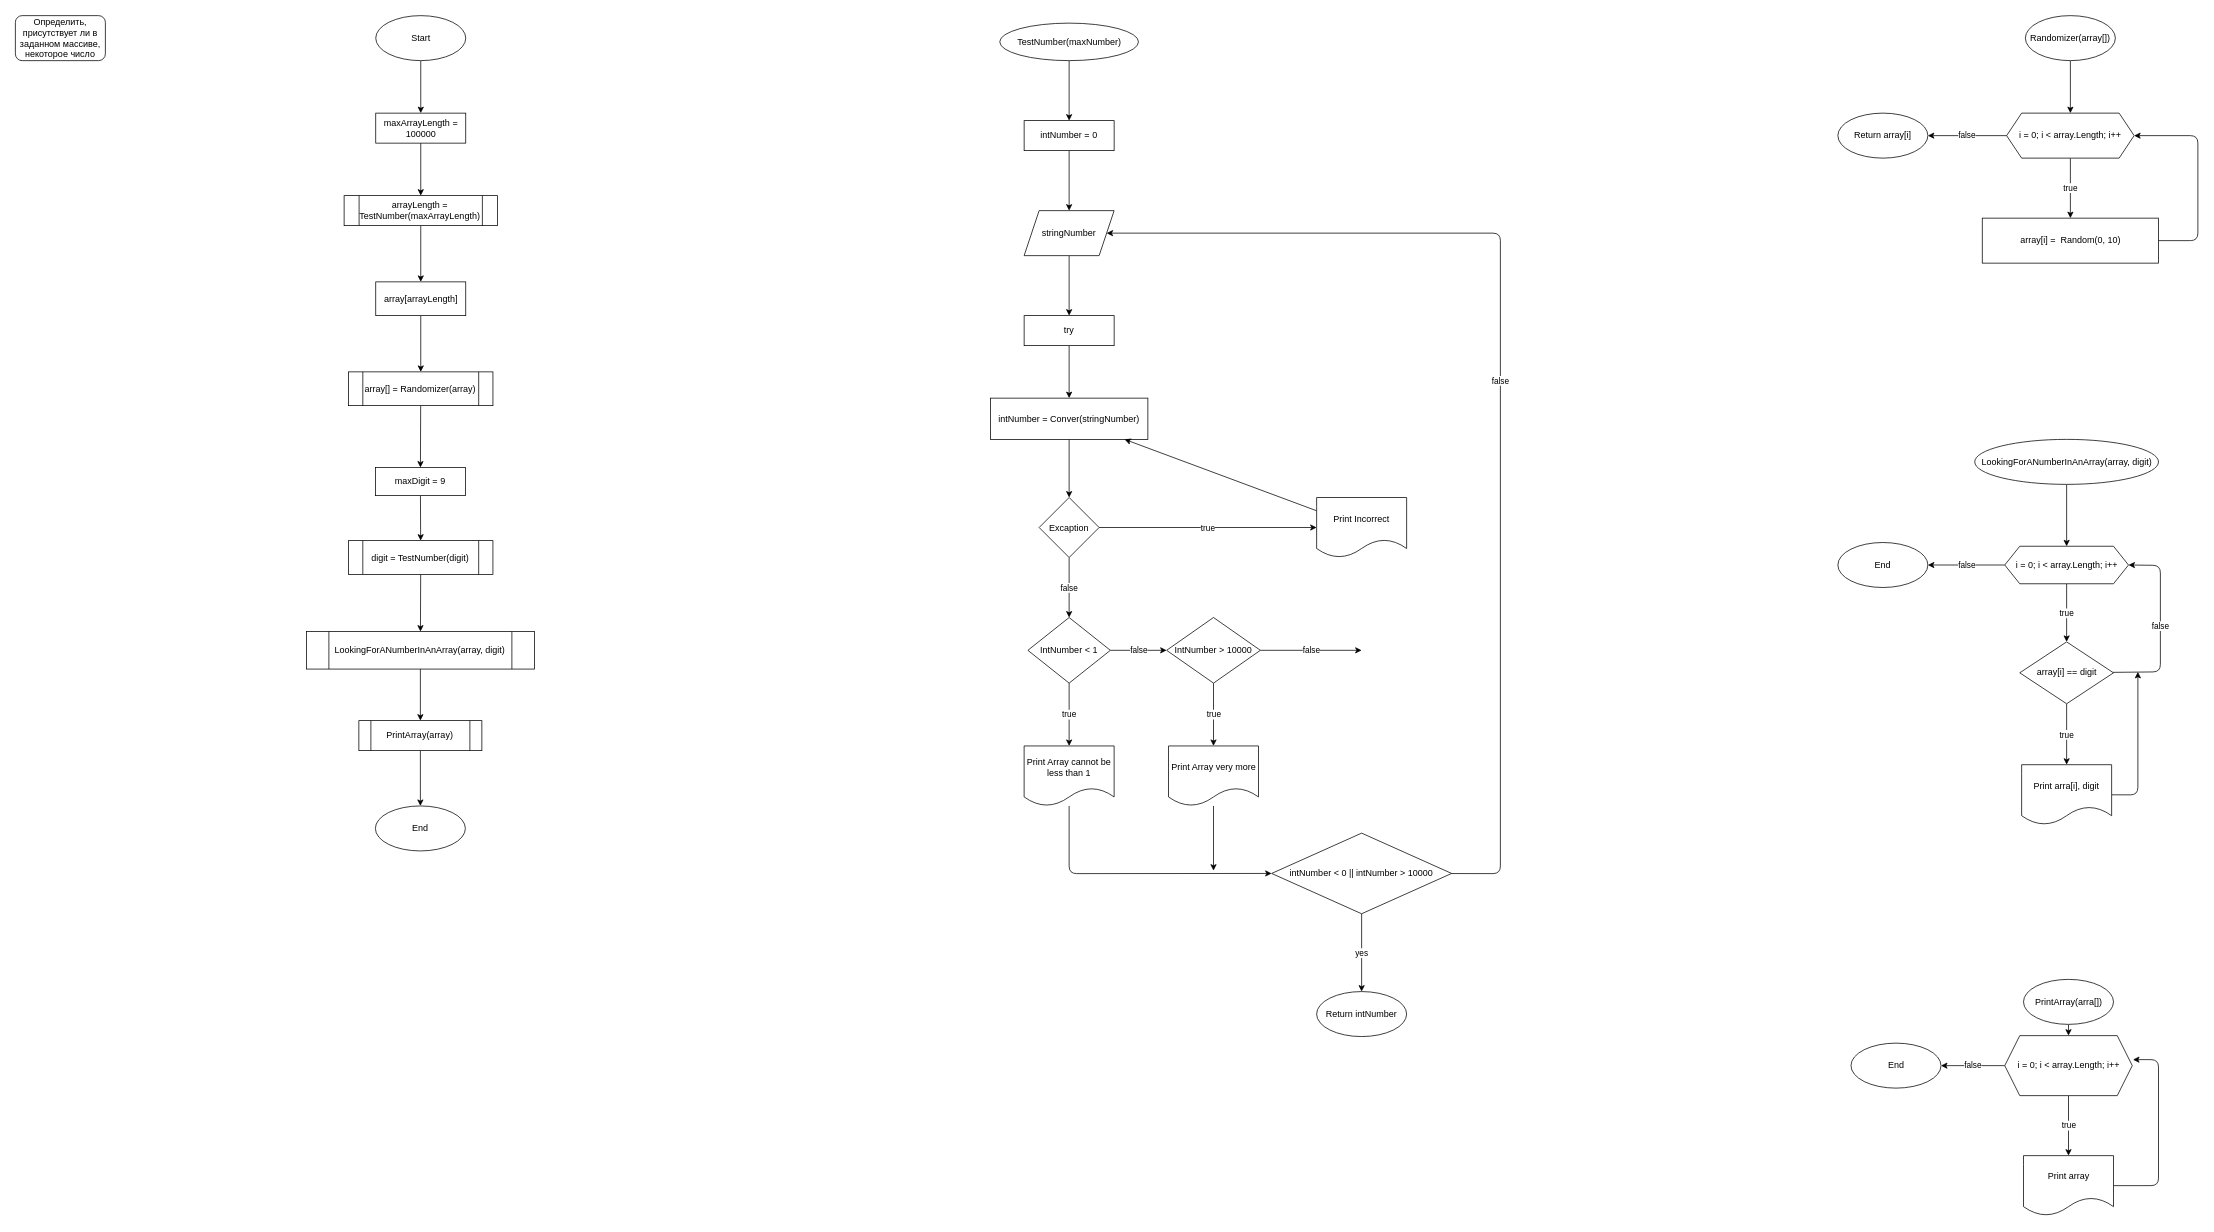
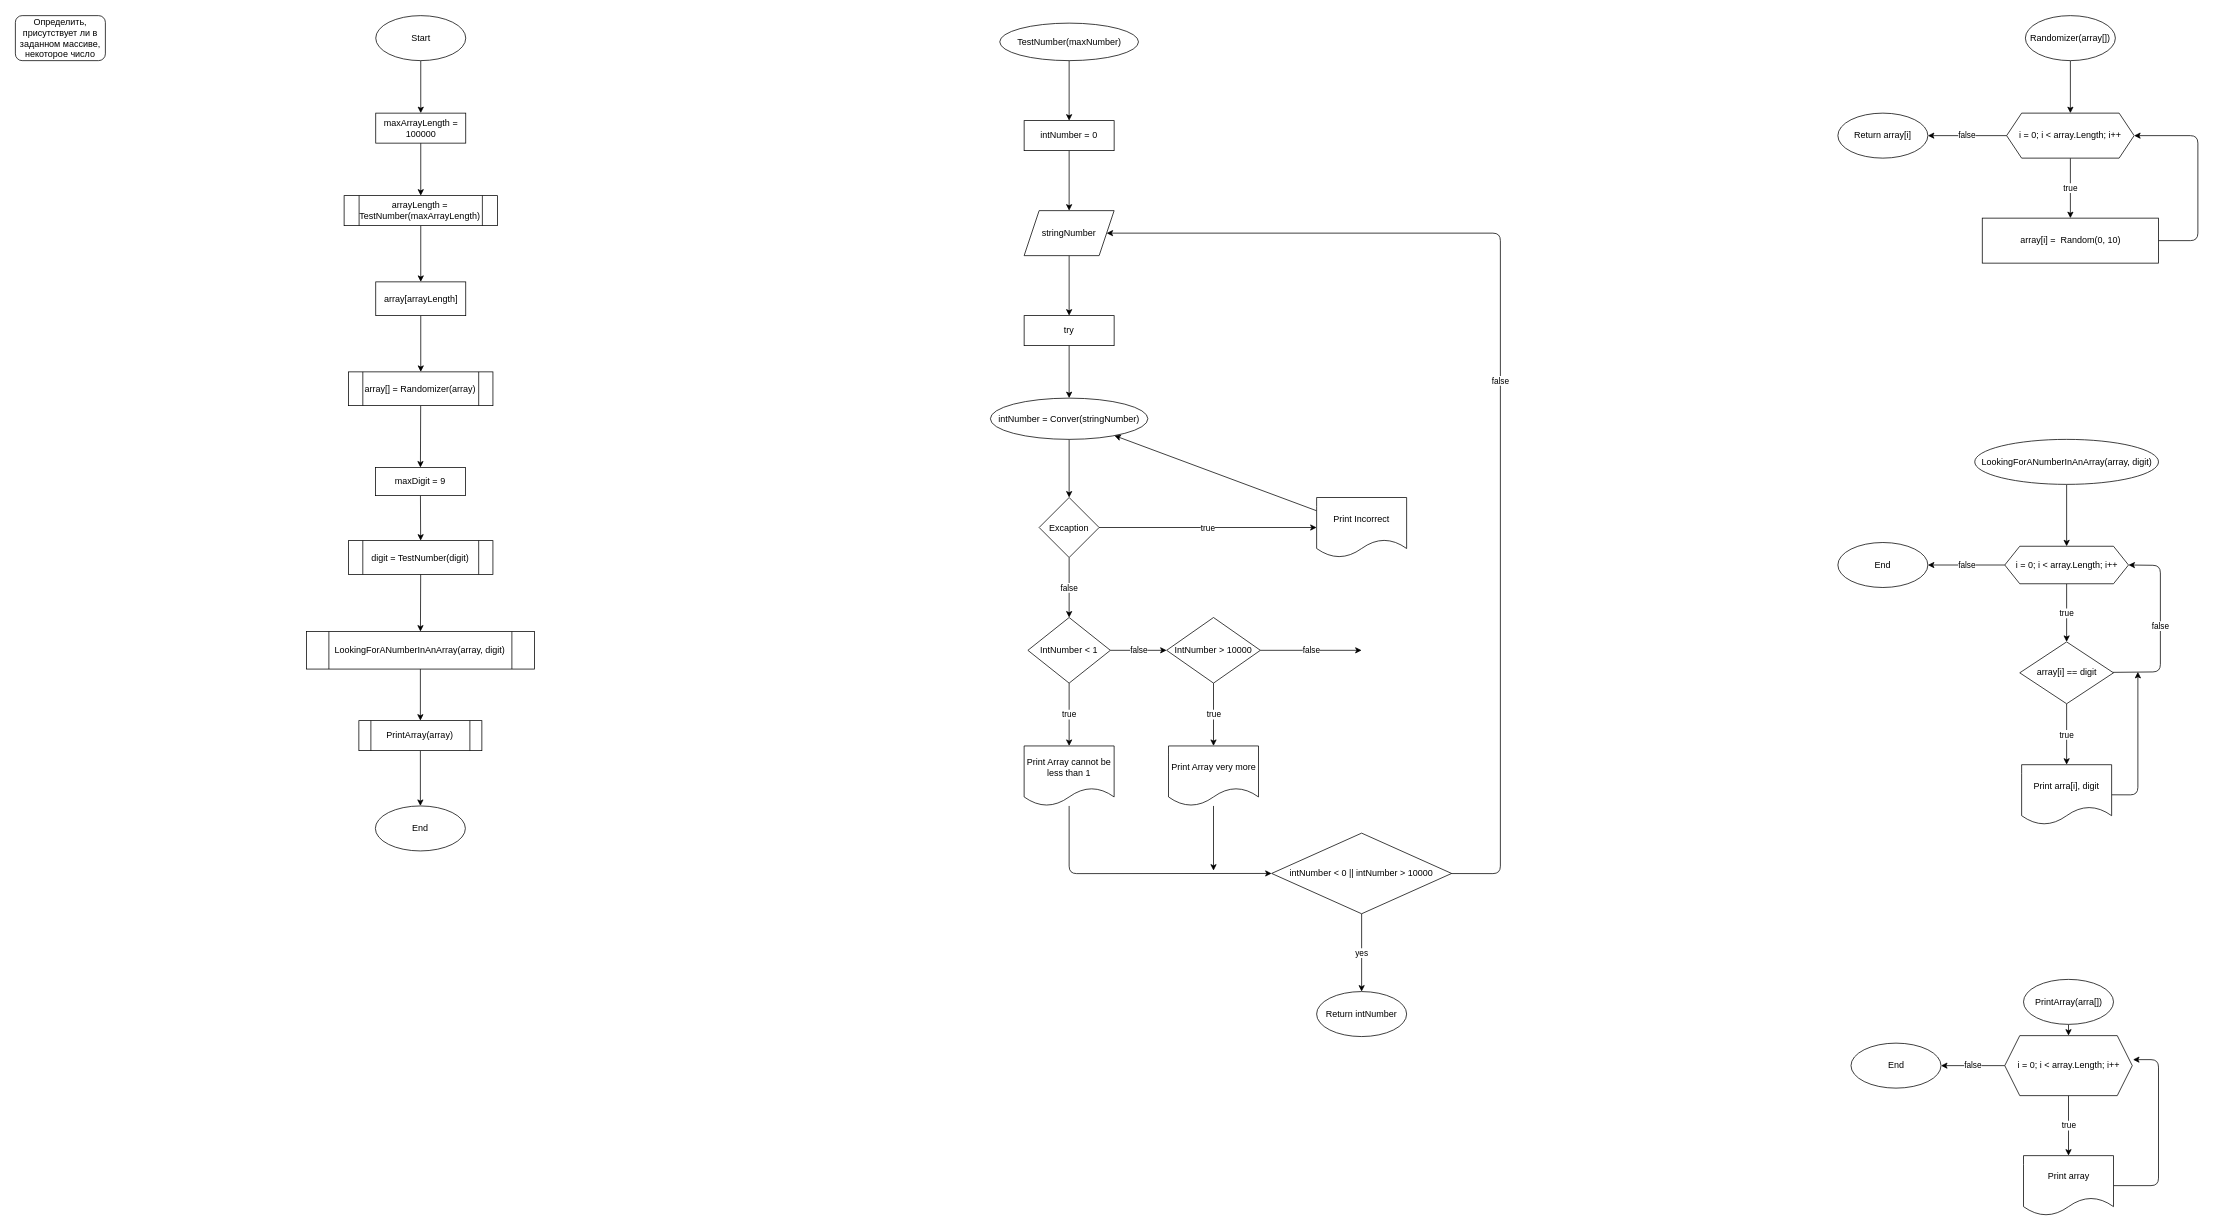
  <mxCell id="0" />
  <mxCell id="1" parent="0" />
  <mxCell id="2" value="Определить, присутствует ли в заданном массиве, некоторое число" style="rounded=1;whiteSpace=wrap;html=1;" vertex="1" parent="1"><mxGeometry x="20" y="20" width="120" height="60" as="geometry" /></mxCell>
  <mxCell id="3" value="" style="edgeStyle=none;html=1;" edge="1" parent="1" source="4" target="51"><mxGeometry relative="1" as="geometry" /></mxCell>
  <mxCell id="4" value="Start" style="ellipse;whiteSpace=wrap;html=1;" vertex="1" parent="1"><mxGeometry x="500.5" y="20" width="120" height="60" as="geometry" /></mxCell>
  <mxCell id="5" style="edgeStyle=none;html=1;entryX=0.5;entryY=0;entryDx=0;entryDy=0;" edge="1" parent="1" source="6" target="10"><mxGeometry relative="1" as="geometry" /></mxCell>
  <mxCell id="6" value="stringNumber" style="shape=parallelogram;perimeter=parallelogramPerimeter;whiteSpace=wrap;html=1;fixedSize=1;" vertex="1" parent="1"><mxGeometry x="1365" y="280" width="120" height="60" as="geometry" /></mxCell>
  <mxCell id="7" value="" style="edgeStyle=none;html=1;" edge="1" parent="1" source="8" target="13"><mxGeometry relative="1" as="geometry" /></mxCell>
- <mxCell id="8" value="intNumber = Conver(stringNumber)" style="whiteSpace=wrap;html=1;" vertex="1" parent="1"><mxGeometry x="1320" y="530" width="210" height="55" as="geometry" /></mxCell>
+ <mxCell id="8" value="intNumber = Conver(stringNumber)" style="ellipse;whiteSpace=wrap;html=1;" vertex="1" parent="1"><mxGeometry x="1320" y="530" width="210" height="55" as="geometry" /></mxCell>
  <mxCell id="9" value="" style="edgeStyle=none;html=1;" edge="1" parent="1" source="10" target="8"><mxGeometry relative="1" as="geometry" /></mxCell>
  <mxCell id="10" value="try" style="whiteSpace=wrap;html=1;" vertex="1" parent="1"><mxGeometry x="1365" y="420" width="120" height="40" as="geometry" /></mxCell>
  <mxCell id="11" value="false" style="edgeStyle=none;html=1;" edge="1" parent="1" source="13" target="21"><mxGeometry relative="1" as="geometry" /></mxCell>
  <mxCell id="12" value="true" style="edgeStyle=none;html=1;entryX=0;entryY=0.5;entryDx=0;entryDy=0;" edge="1" parent="1" source="13" target="18"><mxGeometry relative="1" as="geometry" /></mxCell>
  <mxCell id="13" value="Excaption" style="rhombus;whiteSpace=wrap;html=1;" vertex="1" parent="1"><mxGeometry x="1385" y="662.5" width="80" height="80" as="geometry" /></mxCell>
  <mxCell id="14" value="false" style="edgeStyle=none;html=1;entryX=1;entryY=0.5;entryDx=0;entryDy=0;" edge="1" parent="1" source="16" target="6"><mxGeometry relative="1" as="geometry"><mxPoint x="1515" y="310" as="targetPoint" /><Array as="points"><mxPoint x="2000" y="1164" /><mxPoint x="2000" y="310" /></Array></mxGeometry></mxCell>
  <mxCell id="15" value="yes" style="edgeStyle=none;html=1;" edge="1" parent="1" source="16" target="33"><mxGeometry relative="1" as="geometry" /></mxCell>
  <mxCell id="16" value="intNumber &amp;lt; 0 || intNumber &amp;gt; 10000" style="rhombus;whiteSpace=wrap;html=1;" vertex="1" parent="1"><mxGeometry x="1695" y="1110" width="240" height="107.5" as="geometry" /></mxCell>
  <mxCell id="17" style="edgeStyle=none;html=1;" edge="1" parent="1" source="18" target="8"><mxGeometry relative="1" as="geometry" /></mxCell>
  <mxCell id="18" value="Print Incorrect" style="shape=document;whiteSpace=wrap;html=1;boundedLbl=1;" vertex="1" parent="1"><mxGeometry x="1755" y="662.5" width="120" height="80" as="geometry" /></mxCell>
  <mxCell id="19" value="true" style="edgeStyle=none;html=1;" edge="1" parent="1" source="21" target="23"><mxGeometry relative="1" as="geometry" /></mxCell>
  <mxCell id="20" value="false" style="edgeStyle=none;html=1;" edge="1" parent="1" source="21" target="26"><mxGeometry relative="1" as="geometry" /></mxCell>
  <mxCell id="21" value="IntNumber &amp;lt; 1" style="rhombus;whiteSpace=wrap;html=1;" vertex="1" parent="1"><mxGeometry x="1370" y="822.5" width="110" height="87.5" as="geometry" /></mxCell>
  <mxCell id="22" style="edgeStyle=none;html=1;entryX=0;entryY=0.5;entryDx=0;entryDy=0;" edge="1" parent="1" source="23" target="16"><mxGeometry relative="1" as="geometry"><mxPoint x="1457" y="1220" as="targetPoint" /><Array as="points"><mxPoint x="1425" y="1164" /></Array></mxGeometry></mxCell>
  <mxCell id="23" value="Print Array cannot be less than 1" style="shape=document;whiteSpace=wrap;html=1;boundedLbl=1;" vertex="1" parent="1"><mxGeometry x="1365" y="993.75" width="120" height="80" as="geometry" /></mxCell>
  <mxCell id="24" value="true" style="edgeStyle=none;html=1;" edge="1" parent="1" source="26" target="28"><mxGeometry relative="1" as="geometry" /></mxCell>
  <mxCell id="25" value="false" style="edgeStyle=none;html=1;" edge="1" parent="1" source="26"><mxGeometry relative="1" as="geometry"><mxPoint x="1815" y="866.25" as="targetPoint" /></mxGeometry></mxCell>
  <mxCell id="26" value="IntNumber &amp;gt; 10000" style="rhombus;whiteSpace=wrap;html=1;" vertex="1" parent="1"><mxGeometry x="1555" y="822.5" width="125" height="87.5" as="geometry" /></mxCell>
  <mxCell id="27" style="edgeStyle=none;html=1;" edge="1" parent="1" source="28"><mxGeometry relative="1" as="geometry"><mxPoint x="1617.5" y="1160" as="targetPoint" /></mxGeometry></mxCell>
  <mxCell id="28" value="Print Array very more" style="shape=document;whiteSpace=wrap;html=1;boundedLbl=1;" vertex="1" parent="1"><mxGeometry x="1557.5" y="993.75" width="120" height="80" as="geometry" /></mxCell>
  <mxCell id="29" value="" style="edgeStyle=none;html=1;entryX=0.5;entryY=0;entryDx=0;entryDy=0;" edge="1" parent="1" source="30" target="6"><mxGeometry relative="1" as="geometry"><mxPoint x="1425" y="270" as="targetPoint" /></mxGeometry></mxCell>
  <mxCell id="30" value="intNumber = 0" style="whiteSpace=wrap;html=1;" vertex="1" parent="1"><mxGeometry x="1365" y="160" width="120" height="40" as="geometry" /></mxCell>
  <mxCell id="31" value="" style="edgeStyle=none;html=1;" edge="1" parent="1" source="32" target="35"><mxGeometry relative="1" as="geometry" /></mxCell>
  <mxCell id="32" value="arrayLength = TestNumber(maxArrayLength)" style="shape=process;whiteSpace=wrap;html=1;backgroundOutline=1;" vertex="1" parent="1"><mxGeometry x="458.31" y="260" width="204.37" height="40" as="geometry" /></mxCell>
  <mxCell id="33" value="Return intNumber" style="ellipse;whiteSpace=wrap;html=1;" vertex="1" parent="1"><mxGeometry x="1755" y="1321.25" width="120" height="60" as="geometry" /></mxCell>
  <mxCell id="34" value="" style="edgeStyle=none;html=1;" edge="1" parent="1" source="35" target="37"><mxGeometry relative="1" as="geometry" /></mxCell>
  <mxCell id="35" value="array[arrayLength]" style="whiteSpace=wrap;html=1;" vertex="1" parent="1"><mxGeometry x="500.5" y="375" width="120" height="45" as="geometry" /></mxCell>
  <mxCell id="36" value="" style="edgeStyle=none;html=1;" edge="1" parent="1" source="37" target="55"><mxGeometry relative="1" as="geometry" /></mxCell>
  <mxCell id="37" value="array[] = Randomizer(array)" style="shape=process;whiteSpace=wrap;html=1;backgroundOutline=1;" vertex="1" parent="1"><mxGeometry x="464.25" y="495" width="192.5" height="45" as="geometry" /></mxCell>
  <mxCell id="38" value="" style="edgeStyle=none;html=1;" edge="1" parent="1" source="39" target="44"><mxGeometry relative="1" as="geometry" /></mxCell>
  <mxCell id="39" value="Randomizer(array[])" style="ellipse;whiteSpace=wrap;html=1;" vertex="1" parent="1"><mxGeometry x="2700" y="20" width="120" height="60" as="geometry" /></mxCell>
  <mxCell id="40" value="" style="edgeStyle=none;html=1;" edge="1" parent="1" source="41" target="30"><mxGeometry relative="1" as="geometry" /></mxCell>
  <mxCell id="41" value="TestNumber(maxNumber)" style="ellipse;whiteSpace=wrap;html=1;" vertex="1" parent="1"><mxGeometry x="1332.5" y="30" width="185" height="50" as="geometry" /></mxCell>
  <mxCell id="42" value="true" style="edgeStyle=none;html=1;" edge="1" parent="1" source="44" target="46"><mxGeometry relative="1" as="geometry" /></mxCell>
  <mxCell id="43" value="false" style="edgeStyle=none;html=1;" edge="1" parent="1" source="44" target="47"><mxGeometry relative="1" as="geometry" /></mxCell>
  <mxCell id="44" value="i = 0; i &amp;lt; array.Length; i++" style="shape=hexagon;perimeter=hexagonPerimeter2;whiteSpace=wrap;html=1;fixedSize=1;" vertex="1" parent="1"><mxGeometry x="2675" y="150" width="170" height="60" as="geometry" /></mxCell>
  <mxCell id="45" style="edgeStyle=none;html=1;entryX=1;entryY=0.5;entryDx=0;entryDy=0;" edge="1" parent="1" source="46" target="44"><mxGeometry relative="1" as="geometry"><Array as="points"><mxPoint x="2930" y="320" /><mxPoint x="2930" y="180" /></Array></mxGeometry></mxCell>
  <mxCell id="46" value="array[i] =&amp;nbsp; Random(0, 10)" style="whiteSpace=wrap;html=1;" vertex="1" parent="1"><mxGeometry x="2642.5" y="290" width="235" height="60" as="geometry" /></mxCell>
  <mxCell id="47" value="Return array[i]" style="ellipse;whiteSpace=wrap;html=1;" vertex="1" parent="1"><mxGeometry x="2450" y="150" width="120" height="60" as="geometry" /></mxCell>
  <mxCell id="48" value="" style="edgeStyle=none;html=1;" edge="1" parent="1" source="49" target="57"><mxGeometry relative="1" as="geometry" /></mxCell>
  <mxCell id="49" value="LookingForANumberInAnArray(array, digit)" style="shape=process;whiteSpace=wrap;html=1;backgroundOutline=1;" vertex="1" parent="1"><mxGeometry x="408" y="841.25" width="304" height="50" as="geometry" /></mxCell>
  <mxCell id="50" value="" style="edgeStyle=none;html=1;" edge="1" parent="1" source="51" target="32"><mxGeometry relative="1" as="geometry" /></mxCell>
  <mxCell id="51" value="maxArrayLength = 100000" style="whiteSpace=wrap;html=1;" vertex="1" parent="1"><mxGeometry x="500.5" y="150" width="120" height="40" as="geometry" /></mxCell>
  <mxCell id="52" value="" style="edgeStyle=none;html=1;" edge="1" parent="1" source="53" target="49"><mxGeometry relative="1" as="geometry" /></mxCell>
  <mxCell id="53" value="digit = TestNumber(digit)" style="shape=process;whiteSpace=wrap;html=1;backgroundOutline=1;" vertex="1" parent="1"><mxGeometry x="464.24" y="720" width="192.5" height="45" as="geometry" /></mxCell>
  <mxCell id="54" value="" style="edgeStyle=none;html=1;" edge="1" parent="1" source="55" target="53"><mxGeometry relative="1" as="geometry" /></mxCell>
  <mxCell id="55" value="maxDigit = 9" style="whiteSpace=wrap;html=1;" vertex="1" parent="1"><mxGeometry x="500" y="622.5" width="120" height="37.5" as="geometry" /></mxCell>
  <mxCell id="56" value="" style="edgeStyle=none;html=1;" edge="1" parent="1" source="57" target="66"><mxGeometry relative="1" as="geometry" /></mxCell>
  <mxCell id="57" value="PrintArray(array)" style="shape=process;whiteSpace=wrap;html=1;backgroundOutline=1;" vertex="1" parent="1"><mxGeometry x="478" y="960" width="164" height="40" as="geometry" /></mxCell>
  <mxCell id="58" value="" style="edgeStyle=none;html=1;" edge="1" parent="1" source="59" target="62"><mxGeometry relative="1" as="geometry" /></mxCell>
  <mxCell id="59" value="PrintArray(arra[])" style="ellipse;whiteSpace=wrap;html=1;" vertex="1" parent="1"><mxGeometry x="2697.5" y="1305" width="120" height="60" as="geometry" /></mxCell>
  <mxCell id="60" value="true" style="edgeStyle=none;html=1;" edge="1" parent="1" source="62" target="64"><mxGeometry relative="1" as="geometry" /></mxCell>
  <mxCell id="61" value="false" style="edgeStyle=none;html=1;" edge="1" parent="1" source="62" target="65"><mxGeometry relative="1" as="geometry" /></mxCell>
  <mxCell id="62" value="i = 0; i &amp;lt; array.Length; i++" style="shape=hexagon;perimeter=hexagonPerimeter2;whiteSpace=wrap;html=1;fixedSize=1;" vertex="1" parent="1"><mxGeometry x="2672.5" y="1380" width="170" height="80" as="geometry" /></mxCell>
  <mxCell id="63" style="edgeStyle=none;html=1;entryX=1.006;entryY=0.4;entryDx=0;entryDy=0;entryPerimeter=0;" edge="1" parent="1" source="64" target="62"><mxGeometry relative="1" as="geometry"><Array as="points"><mxPoint x="2877.5" y="1580" /><mxPoint x="2877.5" y="1412" /></Array></mxGeometry></mxCell>
  <mxCell id="64" value="Print array" style="shape=document;whiteSpace=wrap;html=1;boundedLbl=1;" vertex="1" parent="1"><mxGeometry x="2697.5" y="1540" width="120" height="80" as="geometry" /></mxCell>
  <mxCell id="65" value="End" style="ellipse;whiteSpace=wrap;html=1;" vertex="1" parent="1"><mxGeometry x="2467.5" y="1390" width="120" height="60" as="geometry" /></mxCell>
  <mxCell id="66" value="End" style="ellipse;whiteSpace=wrap;html=1;" vertex="1" parent="1"><mxGeometry x="500" y="1073.75" width="120" height="60" as="geometry" /></mxCell>
  <mxCell id="67" value="" style="edgeStyle=none;html=1;" edge="1" parent="1" source="68" target="71"><mxGeometry relative="1" as="geometry" /></mxCell>
  <mxCell id="68" value="&lt;span&gt;LookingForANumberInAnArray(array, digit)&lt;/span&gt;" style="ellipse;whiteSpace=wrap;html=1;" vertex="1" parent="1"><mxGeometry x="2632.5" y="585" width="245" height="60" as="geometry" /></mxCell>
  <mxCell id="69" value="true" style="edgeStyle=none;html=1;" edge="1" parent="1" source="71" target="74"><mxGeometry relative="1" as="geometry" /></mxCell>
  <mxCell id="70" value="false" style="edgeStyle=none;html=1;" edge="1" parent="1" source="71" target="77"><mxGeometry relative="1" as="geometry" /></mxCell>
  <mxCell id="71" value="i = 0; i &amp;lt; array.Length; i++" style="shape=hexagon;perimeter=hexagonPerimeter2;whiteSpace=wrap;html=1;fixedSize=1;" vertex="1" parent="1"><mxGeometry x="2672.5" y="727.5" width="165" height="50" as="geometry" /></mxCell>
  <mxCell id="72" value="false" style="edgeStyle=none;html=1;entryX=1;entryY=0.5;entryDx=0;entryDy=0;" edge="1" parent="1" source="74" target="71"><mxGeometry relative="1" as="geometry"><Array as="points"><mxPoint x="2880" y="895" /><mxPoint x="2880" y="753" /></Array></mxGeometry></mxCell>
  <mxCell id="73" value="true" style="edgeStyle=none;html=1;" edge="1" parent="1" source="74" target="76"><mxGeometry relative="1" as="geometry" /></mxCell>
  <mxCell id="74" value="array[i] == digit" style="rhombus;whiteSpace=wrap;html=1;" vertex="1" parent="1"><mxGeometry x="2692.5" y="855" width="125" height="82.5" as="geometry" /></mxCell>
  <mxCell id="75" style="edgeStyle=none;html=1;" edge="1" parent="1" source="76"><mxGeometry relative="1" as="geometry"><mxPoint x="2850" y="895" as="targetPoint" /><Array as="points"><mxPoint x="2850" y="1059" /></Array></mxGeometry></mxCell>
  <mxCell id="76" value="Print arra[i], digit" style="shape=document;whiteSpace=wrap;html=1;boundedLbl=1;" vertex="1" parent="1"><mxGeometry x="2695" y="1018.75" width="120" height="80" as="geometry" /></mxCell>
  <mxCell id="77" value="End" style="ellipse;whiteSpace=wrap;html=1;" vertex="1" parent="1"><mxGeometry x="2450" y="722.5" width="120" height="60" as="geometry" /></mxCell>
